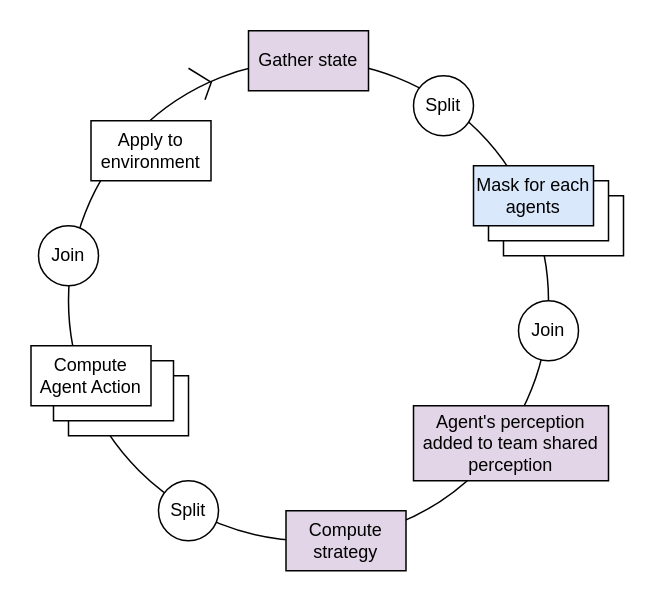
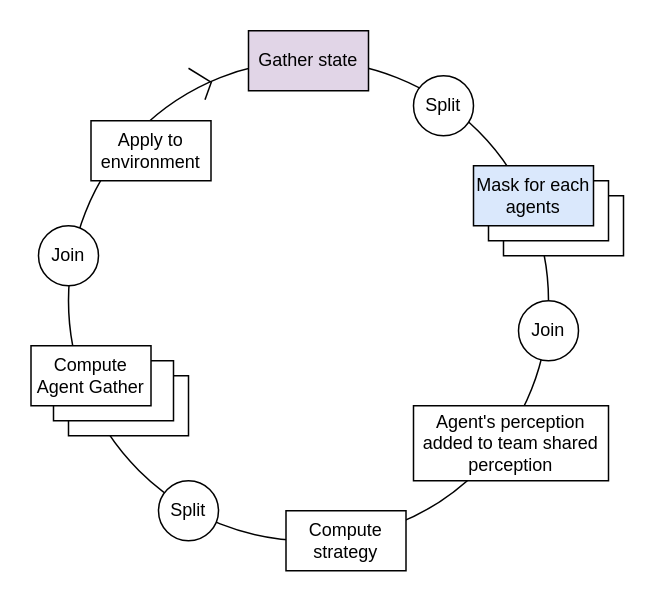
  <mxCell id="0" />
  <mxCell id="1" parent="0" />
  <mxCell id="2" value="" style="ellipse;whiteSpace=wrap;html=1;" parent="1" vertex="1"><mxGeometry x="45" y="40" width="320" height="320" as="geometry" /></mxCell>
  <mxCell id="3" value="&lt;div&gt;Join&lt;/div&gt;" style="ellipse;whiteSpace=wrap;html=1;" parent="1" vertex="1"><mxGeometry x="345" y="200" width="40" height="40" as="geometry" /></mxCell>
  <mxCell id="4" value="Gather state" style="rounded=0;whiteSpace=wrap;html=1;fillColor=#e1d5e7;" parent="1" vertex="1"><mxGeometry x="165" y="20" width="80" height="40" as="geometry" /></mxCell>
  <mxCell id="5" value="&lt;div&gt;Join&lt;/div&gt;" style="ellipse;whiteSpace=wrap;html=1;" parent="1" vertex="1"><mxGeometry x="25" y="150" width="40" height="40" as="geometry" /></mxCell>
  <mxCell id="6" value="Apply to environment" style="rounded=0;whiteSpace=wrap;html=1;" parent="1" vertex="1"><mxGeometry x="60" y="80" width="80" height="40" as="geometry" /></mxCell>
- <mxCell id="7" value="Compute strategy" style="rounded=0;whiteSpace=wrap;html=1;fillColor=#e1d5e7;" parent="1" vertex="1"><mxGeometry x="190" y="340" width="80" height="40" as="geometry" /></mxCell>
+ <mxCell id="7" value="Compute strategy" style="rounded=0;whiteSpace=wrap;html=1;" parent="1" vertex="1"><mxGeometry x="190" y="340" width="80" height="40" as="geometry" /></mxCell>
  <mxCell id="8" value="" style="endArrow=none;html=1;rounded=0;entryX=0.298;entryY=0.043;entryDx=0;entryDy=0;entryPerimeter=0;" parent="1" target="2" edge="1"><mxGeometry width="50" height="50" relative="1" as="geometry"><mxPoint x="136" y="66" as="sourcePoint" /><mxPoint x="215" y="270" as="targetPoint" /></mxGeometry></mxCell>
  <mxCell id="9" value="" style="endArrow=none;html=1;rounded=0;entryX=0.296;entryY=0.044;entryDx=0;entryDy=0;entryPerimeter=0;" parent="1" target="2" edge="1"><mxGeometry width="50" height="50" relative="1" as="geometry"><mxPoint x="125" y="45" as="sourcePoint" /><mxPoint x="-5" y="60" as="targetPoint" /></mxGeometry></mxCell>
  <mxCell id="10" value="" style="rounded=0;whiteSpace=wrap;html=1;" parent="1" vertex="1"><mxGeometry x="335" y="130" width="80" height="40" as="geometry" /></mxCell>
  <mxCell id="11" value="" style="rounded=0;whiteSpace=wrap;html=1;" parent="1" vertex="1"><mxGeometry x="325" y="120" width="80" height="40" as="geometry" /></mxCell>
  <mxCell id="12" value="Mask for each agents" style="rounded=0;whiteSpace=wrap;html=1;fillColor=#dae8fc;" parent="1" vertex="1"><mxGeometry x="315" y="110" width="80" height="40" as="geometry" /></mxCell>
  <mxCell id="13" value="" style="rounded=0;whiteSpace=wrap;html=1;" parent="1" vertex="1"><mxGeometry x="45" y="250" width="80" height="40" as="geometry" /></mxCell>
  <mxCell id="14" value="" style="rounded=0;whiteSpace=wrap;html=1;" parent="1" vertex="1"><mxGeometry x="35" y="240" width="80" height="40" as="geometry" /></mxCell>
- <mxCell id="15" value="Compute Agent Action" style="rounded=0;whiteSpace=wrap;html=1;" parent="1" vertex="1"><mxGeometry x="20" y="230" width="80" height="40" as="geometry" /></mxCell>
+ <mxCell id="15" value="Compute Agent Gather" style="rounded=0;whiteSpace=wrap;html=1;" parent="1" vertex="1"><mxGeometry x="20" y="230" width="80" height="40" as="geometry" /></mxCell>
  <mxCell id="16" value="Split" style="ellipse;whiteSpace=wrap;html=1;" parent="1" vertex="1"><mxGeometry x="105" y="320" width="40" height="40" as="geometry" /></mxCell>
  <mxCell id="17" value="Split" style="ellipse;whiteSpace=wrap;html=1;" parent="1" vertex="1"><mxGeometry x="275" y="50" width="40" height="40" as="geometry" /></mxCell>
- <mxCell id="18" value="Agent's perception added to team shared perception" style="rounded=0;whiteSpace=wrap;html=1;fillColor=#e1d5e7;" vertex="1" parent="1"><mxGeometry x="275" y="270" width="130" height="50" as="geometry" /></mxCell>
+ <mxCell id="18" value="Agent's perception added to team shared perception" style="rounded=0;whiteSpace=wrap;html=1;" vertex="1" parent="1"><mxGeometry x="275" y="270" width="130" height="50" as="geometry" /></mxCell>
